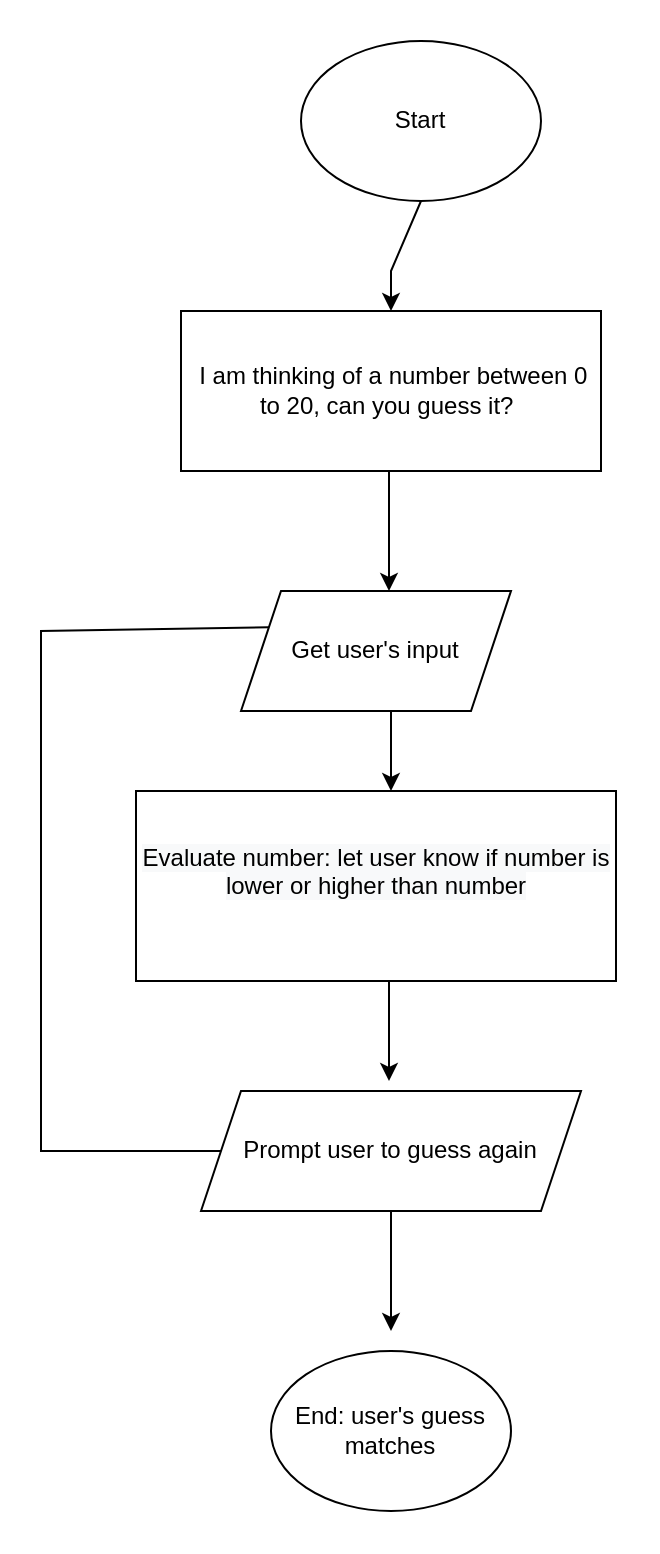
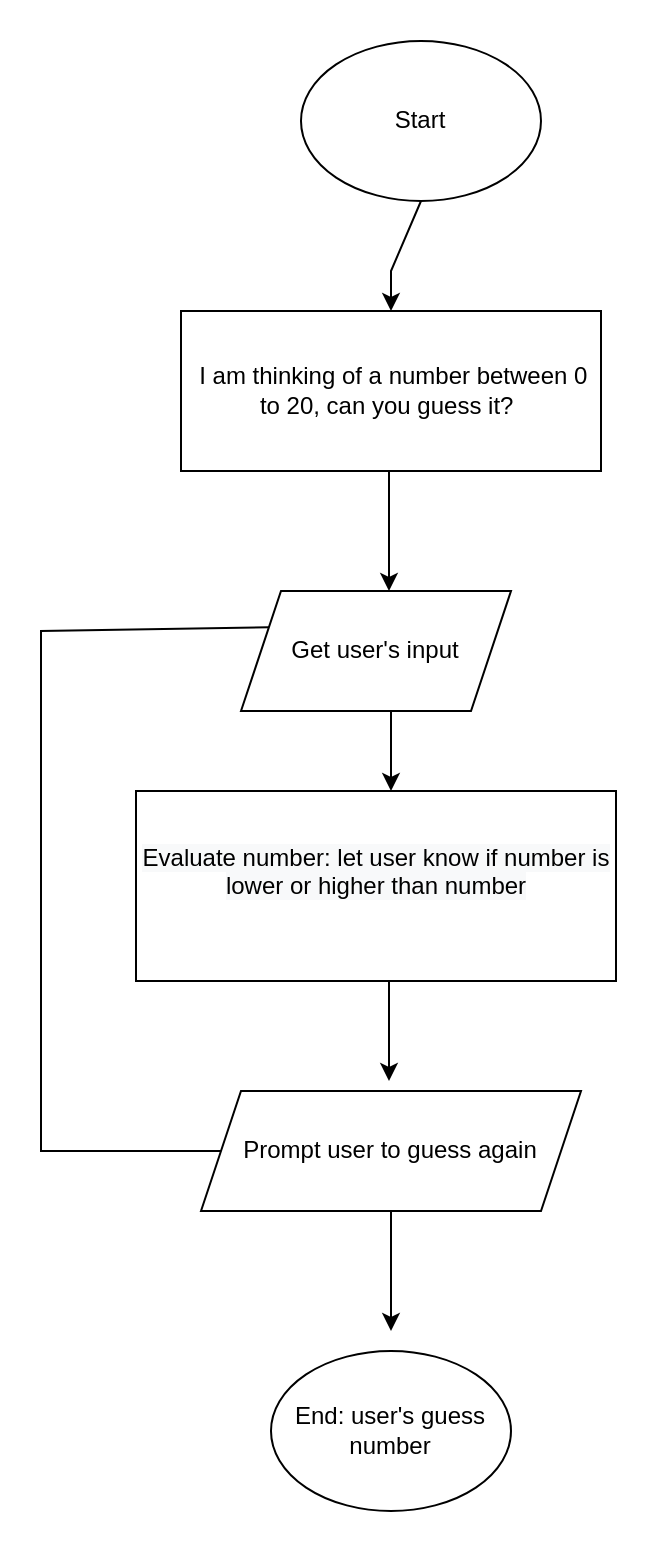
  <mxCell id="0" />
  <mxCell id="1" parent="0" />
  <mxCell id="2" value="Start" style="ellipse;whiteSpace=wrap;html=1;" parent="1" vertex="1"><mxGeometry x="150" y="20" width="120" height="80" as="geometry" /></mxCell>
  <mxCell id="3" value="Get user's input" style="shape=parallelogram;perimeter=parallelogramPerimeter;whiteSpace=wrap;html=1;fixedSize=1;" parent="1" vertex="1"><mxGeometry x="120" y="295" width="135" height="60" as="geometry" /></mxCell>
  <mxCell id="4" value="&amp;nbsp;I am thinking of a number between 0 to 20, can you guess it?&amp;nbsp;" style="rounded=0;whiteSpace=wrap;html=1;" parent="1" vertex="1"><mxGeometry x="90" y="155" width="210" height="80" as="geometry" /></mxCell>
- <mxCell id="5" value="End: user's guess matches" style="ellipse;whiteSpace=wrap;html=1;" parent="1" vertex="1"><mxGeometry x="135" y="675" width="120" height="80" as="geometry" /></mxCell>
+ <mxCell id="5" value="End: user's guess number" style="ellipse;whiteSpace=wrap;html=1;" parent="1" vertex="1"><mxGeometry x="135" y="675" width="120" height="80" as="geometry" /></mxCell>
  <mxCell id="6" value="&#10;&lt;span style=&quot;color: rgb(0, 0, 0); font-family: Helvetica; font-size: 12px; font-style: normal; font-variant-ligatures: normal; font-variant-caps: normal; font-weight: 400; letter-spacing: normal; orphans: 2; text-align: center; text-indent: 0px; text-transform: none; widows: 2; word-spacing: 0px; -webkit-text-stroke-width: 0px; background-color: rgb(248, 249, 250); text-decoration-thickness: initial; text-decoration-style: initial; text-decoration-color: initial; float: none; display: inline !important;&quot;&gt;Evaluate number: let user know if number is lower or higher than number&lt;/span&gt;&#10;&#10;" style="rounded=0;whiteSpace=wrap;html=1;" parent="1" vertex="1"><mxGeometry x="67.5" y="395" width="240" height="95" as="geometry" /></mxCell>
  <mxCell id="7" value="" style="endArrow=classic;html=1;rounded=0;exitX=0.5;exitY=1;exitDx=0;exitDy=0;exitPerimeter=0;" parent="1" source="2" edge="1"><mxGeometry width="50" height="50" relative="1" as="geometry"><mxPoint x="195" y="115" as="sourcePoint" /><mxPoint x="195" y="155" as="targetPoint" /><Array as="points"><mxPoint x="195" y="135" /></Array></mxGeometry></mxCell>
  <mxCell id="8" value="" style="endArrow=classic;html=1;rounded=0;" parent="1" edge="1"><mxGeometry width="50" height="50" relative="1" as="geometry"><mxPoint x="194" y="235" as="sourcePoint" /><mxPoint x="194" y="295" as="targetPoint" /></mxGeometry></mxCell>
  <mxCell id="9" value="" style="endArrow=classic;html=1;rounded=0;" parent="1" edge="1"><mxGeometry width="50" height="50" relative="1" as="geometry"><mxPoint x="195" y="355" as="sourcePoint" /><mxPoint x="195" y="395" as="targetPoint" /></mxGeometry></mxCell>
  <mxCell id="10" value="" style="endArrow=classic;html=1;rounded=0;" parent="1" edge="1"><mxGeometry width="50" height="50" relative="1" as="geometry"><mxPoint x="194" y="490" as="sourcePoint" /><mxPoint x="194" y="540" as="targetPoint" /></mxGeometry></mxCell>
  <mxCell id="11" value="" style="endArrow=none;html=1;rounded=0;entryX=0;entryY=0.25;entryDx=0;entryDy=0;exitX=0;exitY=0.5;exitDx=0;exitDy=0;" parent="1" source="12" target="3" edge="1"><mxGeometry width="50" height="50" relative="1" as="geometry"><mxPoint x="90" y="775" as="sourcePoint" /><mxPoint x="110" y="505" as="targetPoint" /><Array as="points"><mxPoint x="20" y="575" /><mxPoint x="20" y="505" /><mxPoint x="20" y="315" /></Array></mxGeometry></mxCell>
  <mxCell id="12" value="Prompt user to guess again" style="shape=parallelogram;perimeter=parallelogramPerimeter;whiteSpace=wrap;html=1;fixedSize=1;" parent="1" vertex="1"><mxGeometry x="100" y="545" width="190" height="60" as="geometry" /></mxCell>
  <mxCell id="13" value="" style="endArrow=classic;html=1;rounded=0;" parent="1" edge="1"><mxGeometry width="50" height="50" relative="1" as="geometry"><mxPoint x="195" y="605" as="sourcePoint" /><mxPoint x="195" y="665" as="targetPoint" /></mxGeometry></mxCell>
